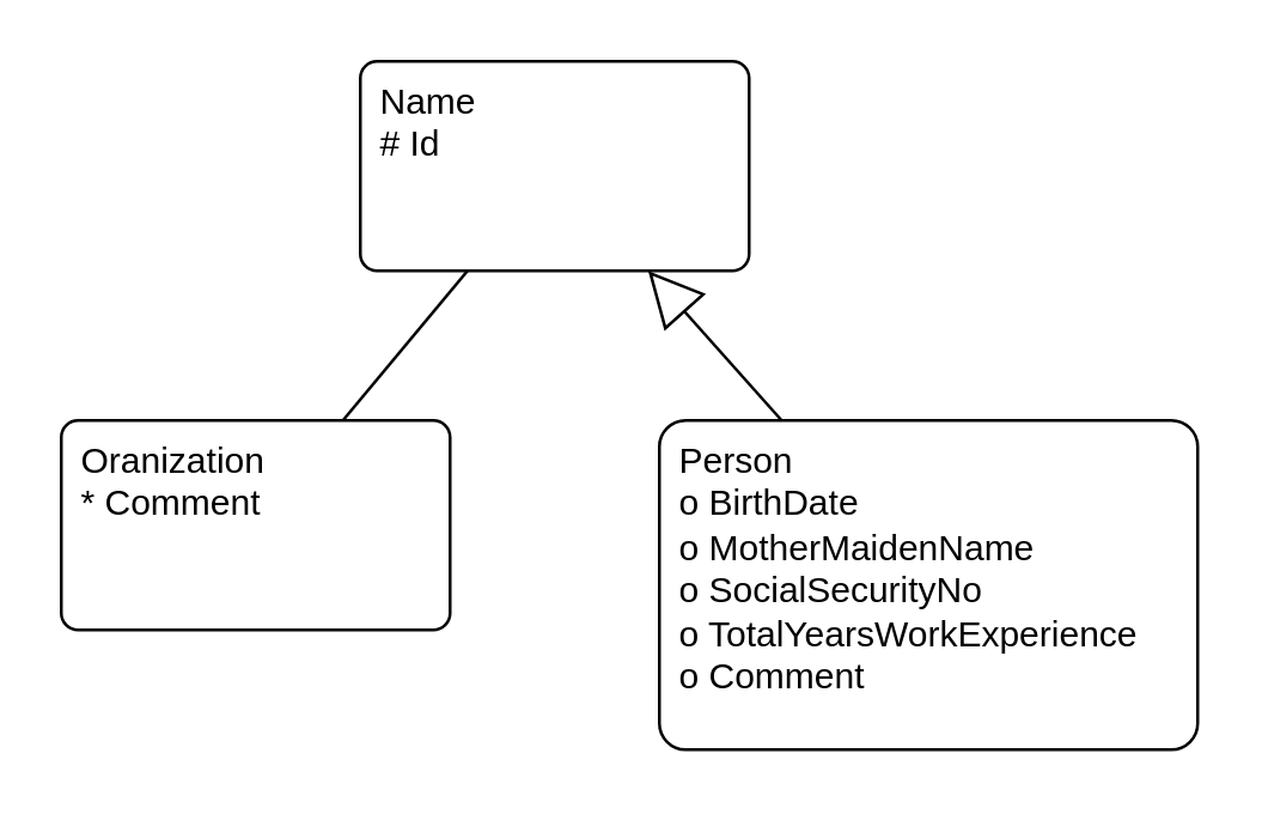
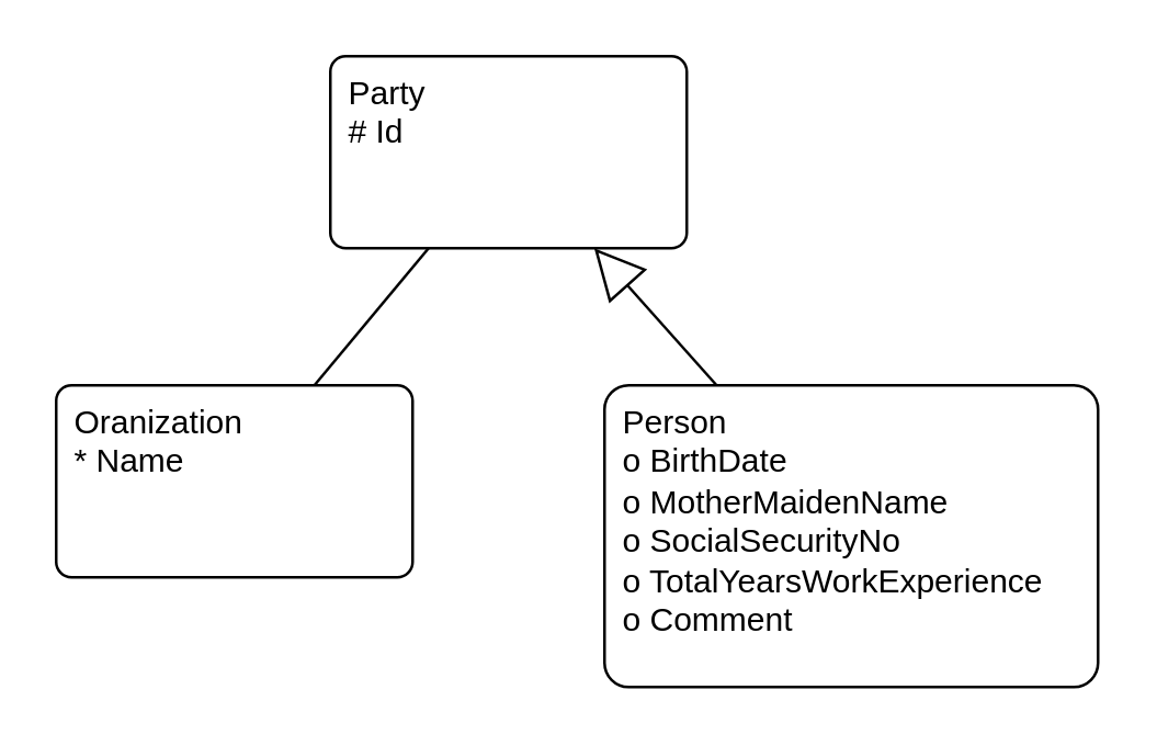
  <mxCell id="0" />
  <mxCell id="1" parent="0" />
- <mxCell id="2" value="&lt;div&gt;&lt;span style=&quot;background-color: transparent; color: light-dark(rgb(0, 0, 0), rgb(255, 255, 255));&quot;&gt;Name&lt;/span&gt;&lt;/div&gt;&lt;div&gt;&lt;div&gt;# Id&lt;/div&gt;&lt;/div&gt;&lt;div&gt;&lt;span style=&quot;background-color: transparent; color: light-dark(rgb(0, 0, 0), rgb(255, 255, 255));&quot;&gt;&lt;br&gt;&lt;/span&gt;&lt;/div&gt;" style="rounded=1;whiteSpace=wrap;html=1;verticalAlign=top;align=left;spacingTop=0;spacingLeft=5;arcSize=8;" parent="1" vertex="1"><mxGeometry x="120" y="20" width="130" height="70" as="geometry" /></mxCell>
- <mxCell id="3" value="&lt;div&gt;&lt;span style=&quot;background-color: transparent; color: light-dark(rgb(0, 0, 0), rgb(255, 255, 255));&quot;&gt;Oranization&lt;/span&gt;&lt;/div&gt;&lt;div&gt;&lt;div&gt;* Comment&lt;/div&gt;&lt;/div&gt;&lt;div&gt;&lt;span style=&quot;background-color: transparent; color: light-dark(rgb(0, 0, 0), rgb(255, 255, 255));&quot;&gt;&lt;br&gt;&lt;/span&gt;&lt;/div&gt;" style="rounded=1;whiteSpace=wrap;html=1;verticalAlign=top;align=left;spacingTop=0;spacingLeft=5;arcSize=8;" vertex="1" parent="1"><mxGeometry x="20" y="140" width="130" height="70" as="geometry" /></mxCell>
+ <mxCell id="2" value="&lt;div&gt;&lt;span style=&quot;background-color: transparent; color: light-dark(rgb(0, 0, 0), rgb(255, 255, 255));&quot;&gt;Party&lt;/span&gt;&lt;/div&gt;&lt;div&gt;&lt;div&gt;# Id&lt;/div&gt;&lt;/div&gt;&lt;div&gt;&lt;span style=&quot;background-color: transparent; color: light-dark(rgb(0, 0, 0), rgb(255, 255, 255));&quot;&gt;&lt;br&gt;&lt;/span&gt;&lt;/div&gt;" style="rounded=1;whiteSpace=wrap;html=1;verticalAlign=top;align=left;spacingTop=0;spacingLeft=5;arcSize=8;" parent="1" vertex="1"><mxGeometry x="120" y="20" width="130" height="70" as="geometry" /></mxCell>
+ <mxCell id="3" value="&lt;div&gt;&lt;span style=&quot;background-color: transparent; color: light-dark(rgb(0, 0, 0), rgb(255, 255, 255));&quot;&gt;Oranization&lt;/span&gt;&lt;/div&gt;&lt;div&gt;&lt;div&gt;* Name&lt;/div&gt;&lt;/div&gt;&lt;div&gt;&lt;span style=&quot;background-color: transparent; color: light-dark(rgb(0, 0, 0), rgb(255, 255, 255));&quot;&gt;&lt;br&gt;&lt;/span&gt;&lt;/div&gt;" style="rounded=1;whiteSpace=wrap;html=1;verticalAlign=top;align=left;spacingTop=0;spacingLeft=5;arcSize=8;" vertex="1" parent="1"><mxGeometry x="20" y="140" width="130" height="70" as="geometry" /></mxCell>
  <mxCell id="4" value="" style="endArrow=none;endSize=16;endFill=0;html=1;rounded=0;" edge="1" parent="1" source="3" target="2"><mxGeometry width="160" relative="1" as="geometry"><mxPoint x="200" y="90" as="sourcePoint" /><mxPoint x="360" y="90" as="targetPoint" /></mxGeometry></mxCell>
  <mxCell id="5" value="&lt;div&gt;&lt;span style=&quot;background-color: transparent; color: light-dark(rgb(0, 0, 0), rgb(255, 255, 255));&quot;&gt;Person&lt;/span&gt;&lt;/div&gt;&lt;div&gt;&lt;div&gt;o BirthDate&lt;/div&gt;&lt;/div&gt;&lt;div&gt;o MotherMaidenName&lt;/div&gt;&lt;div&gt;o SocialSecurityNo&lt;/div&gt;&lt;div&gt;o TotalYearsWorkExperience&lt;/div&gt;&lt;div&gt;o Comment&lt;/div&gt;&lt;div&gt;&lt;span style=&quot;background-color: transparent; color: light-dark(rgb(0, 0, 0), rgb(255, 255, 255));&quot;&gt;&lt;br&gt;&lt;/span&gt;&lt;/div&gt;" style="rounded=1;whiteSpace=wrap;html=1;verticalAlign=top;align=left;spacingTop=0;spacingLeft=5;arcSize=8;" vertex="1" parent="1"><mxGeometry x="220" y="140" width="180" height="110" as="geometry" /></mxCell>
  <mxCell id="6" value="" style="endArrow=block;endSize=16;endFill=0;html=1;rounded=0;" edge="1" parent="1" source="5" target="2"><mxGeometry width="160" relative="1" as="geometry"><mxPoint x="190" y="200" as="sourcePoint" /><mxPoint x="265" y="130" as="targetPoint" /></mxGeometry></mxCell>
